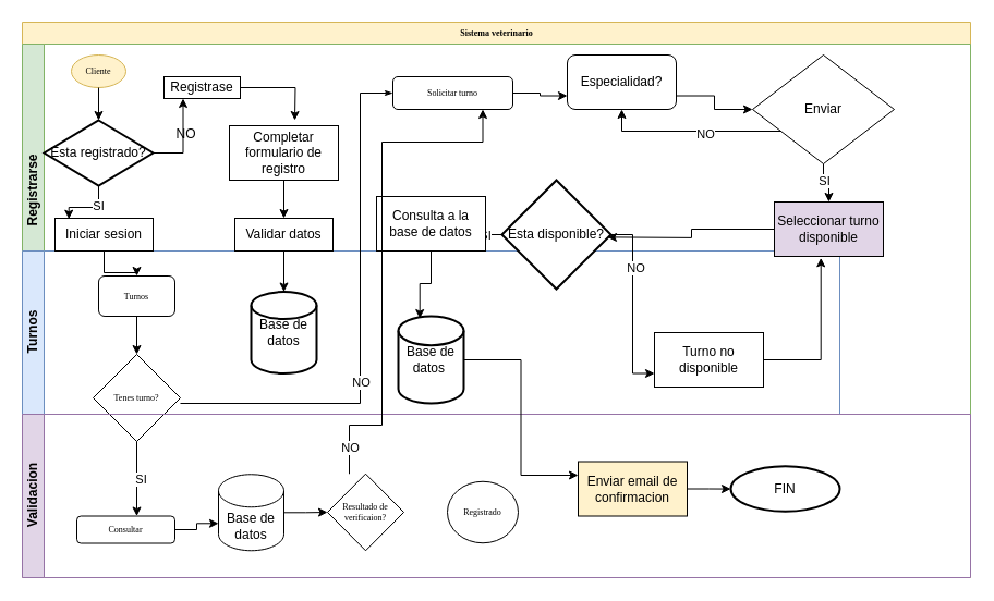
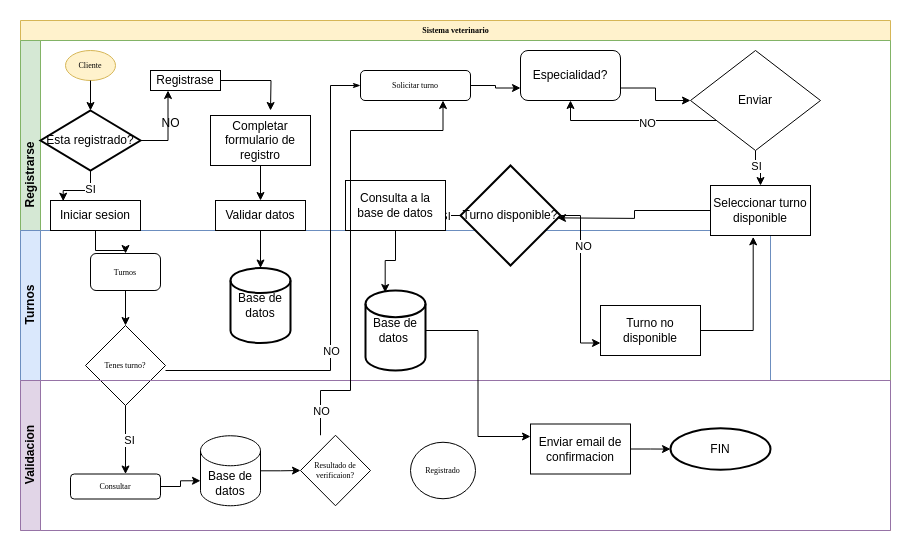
  <mxCell id="0" />
  <mxCell id="1" parent="0" />
  <mxCell id="2" value="Sistema veterinario" style="swimlane;html=1;childLayout=stackLayout;horizontal=1;startSize=20;horizontalStack=0;rounded=0;shadow=0;labelBackgroundColor=none;strokeWidth=1;fontFamily=Verdana;fontSize=8;align=center;fillColor=#fff2cc;strokeColor=#d6b656;" parent="1" vertex="1"><mxGeometry x="20" y="20" width="870" height="510" as="geometry" /></mxCell>
  <mxCell id="3" value="&amp;nbsp; &amp;nbsp; &amp;nbsp; &amp;nbsp; &amp;nbsp; &amp;nbsp; &amp;nbsp; &amp;nbsp; &amp;nbsp; &amp;nbsp; &amp;nbsp;Registrarse" style="swimlane;html=1;startSize=20;horizontal=0;fillColor=#d5e8d4;strokeColor=#82b366;" parent="2" vertex="1"><mxGeometry y="20" width="870" height="340" as="geometry" /></mxCell>
  <mxCell id="4" value="Cliente" style="ellipse;whiteSpace=wrap;html=1;rounded=0;shadow=0;labelBackgroundColor=none;strokeWidth=1;fontFamily=Verdana;fontSize=8;align=center;fillColor=#fff2cc;strokeColor=#d6b656;" parent="3" vertex="1"><mxGeometry x="45" y="10" width="50" height="30" as="geometry" /></mxCell>
  <mxCell id="5" style="edgeStyle=orthogonalEdgeStyle;rounded=0;orthogonalLoop=1;jettySize=auto;html=1;entryX=0;entryY=0.75;entryDx=0;entryDy=0;" parent="3" source="6" target="26" edge="1"><mxGeometry relative="1" as="geometry"><mxPoint x="360" y="71.5" as="targetPoint" /></mxGeometry></mxCell>
  <mxCell id="6" value="Solicitar turno" style="rounded=1;whiteSpace=wrap;html=1;shadow=0;labelBackgroundColor=none;strokeWidth=1;fontFamily=Verdana;fontSize=8;align=center;" parent="3" vertex="1"><mxGeometry x="340" y="30" width="110" height="30" as="geometry" /></mxCell>
  <mxCell id="7" value="Turnos" style="swimlane;html=1;startSize=20;horizontal=0;fillColor=#dae8fc;strokeColor=#6c8ebf;" parent="3" vertex="1"><mxGeometry y="190" width="750" height="150" as="geometry" /></mxCell>
  <mxCell id="8" value="Tenes turno?" style="strokeWidth=1;html=1;shape=mxgraph.flowchart.decision;whiteSpace=wrap;rounded=1;shadow=0;labelBackgroundColor=none;fontFamily=Verdana;fontSize=8;align=center;" parent="7" vertex="1"><mxGeometry x="65" y="95" width="80" height="80" as="geometry" /></mxCell>
  <mxCell id="9" value="Base de datos&amp;nbsp;" style="strokeWidth=2;html=1;shape=mxgraph.flowchart.database;whiteSpace=wrap;" parent="7" vertex="1"><mxGeometry x="345" y="60" width="60" height="80" as="geometry" /></mxCell>
  <mxCell id="10" value="Turnos" style="rounded=1;whiteSpace=wrap;html=1;shadow=0;labelBackgroundColor=none;strokeWidth=1;fontFamily=Verdana;fontSize=8;align=center;" parent="7" vertex="1"><mxGeometry x="70" y="23.0" width="70" height="37" as="geometry" /></mxCell>
  <mxCell id="11" value="Turno no disponible" style="html=1;dashed=0;whiteSpace=wrap;" parent="7" vertex="1"><mxGeometry x="580" y="75" width="100" height="50" as="geometry" /></mxCell>
  <mxCell id="12" style="edgeStyle=orthogonalEdgeStyle;rounded=0;orthogonalLoop=1;jettySize=auto;html=1;entryX=0.5;entryY=0;entryDx=0;entryDy=0;entryPerimeter=0;" parent="7" source="10" target="8" edge="1"><mxGeometry relative="1" as="geometry" /></mxCell>
  <mxCell id="13" value="Base de datos" style="strokeWidth=2;html=1;shape=mxgraph.flowchart.database;whiteSpace=wrap;" parent="7" vertex="1"><mxGeometry x="210" y="37.5" width="60" height="75" as="geometry" /></mxCell>
  <mxCell id="14" value="" style="edgeStyle=orthogonalEdgeStyle;rounded=0;html=1;labelBackgroundColor=none;startArrow=none;startFill=0;startSize=5;endArrow=classicThin;endFill=1;endSize=5;jettySize=auto;orthogonalLoop=1;strokeWidth=1;fontFamily=Verdana;fontSize=8" parent="3" source="8" target="6" edge="1"><mxGeometry x="0.714" y="-10" relative="1" as="geometry"><mxPoint as="offset" /><Array as="points"><mxPoint x="310" y="330" /><mxPoint x="310" y="45" /></Array></mxGeometry></mxCell>
  <mxCell id="15" value="NO" style="edgeLabel;html=1;align=center;verticalAlign=middle;resizable=0;points=[];" parent="14" vertex="1" connectable="0"><mxGeometry x="-0.229" relative="1" as="geometry"><mxPoint as="offset" /></mxGeometry></mxCell>
  <mxCell id="16" value="" style="edgeStyle=orthogonalEdgeStyle;rounded=0;orthogonalLoop=1;jettySize=auto;html=1;exitX=1;exitY=0.75;exitDx=0;exitDy=0;" parent="3" source="26" target="21" edge="1"><mxGeometry relative="1" as="geometry"><mxPoint x="510" y="71.5" as="sourcePoint" /></mxGeometry></mxCell>
  <mxCell id="17" style="edgeStyle=orthogonalEdgeStyle;rounded=0;orthogonalLoop=1;jettySize=auto;html=1;" parent="3" source="21" target="23" edge="1"><mxGeometry relative="1" as="geometry" /></mxCell>
  <mxCell id="18" value="SI" style="edgeLabel;html=1;align=center;verticalAlign=middle;resizable=0;points=[];" parent="17" vertex="1" connectable="0"><mxGeometry x="-0.25" relative="1" as="geometry"><mxPoint as="offset" /></mxGeometry></mxCell>
  <mxCell id="19" style="edgeStyle=orthogonalEdgeStyle;rounded=0;orthogonalLoop=1;jettySize=auto;html=1;entryX=0.5;entryY=1;entryDx=0;entryDy=0;" parent="3" source="21" target="26" edge="1"><mxGeometry relative="1" as="geometry"><Array as="points"><mxPoint x="550" y="80" /></Array></mxGeometry></mxCell>
  <mxCell id="20" value="NO" style="edgeLabel;html=1;align=center;verticalAlign=middle;resizable=0;points=[];" parent="19" vertex="1" connectable="0"><mxGeometry x="-0.157" y="2" relative="1" as="geometry"><mxPoint as="offset" /></mxGeometry></mxCell>
  <mxCell id="21" value="Enviar" style="rhombus;whiteSpace=wrap;html=1;" parent="3" vertex="1"><mxGeometry x="670" y="10" width="130" height="100" as="geometry" /></mxCell>
  <mxCell id="22" style="edgeStyle=orthogonalEdgeStyle;rounded=0;orthogonalLoop=1;jettySize=auto;html=1;entryX=1;entryY=0.5;entryDx=0;entryDy=0;" parent="3" source="23" edge="1"><mxGeometry relative="1" as="geometry"><mxPoint x="537" y="177.375" as="targetPoint" /></mxGeometry></mxCell>
- <mxCell id="23" value="Seleccionar turno disponible" style="html=1;dashed=0;whiteSpace=wrap;fillColor=#e1d5e7;" parent="3" vertex="1"><mxGeometry x="690" y="145" width="100" height="50" as="geometry" /></mxCell>
+ <mxCell id="23" value="Seleccionar turno disponible" style="html=1;dashed=0;whiteSpace=wrap;" parent="3" vertex="1"><mxGeometry x="690" y="145" width="100" height="50" as="geometry" /></mxCell>
  <mxCell id="24" style="edgeStyle=orthogonalEdgeStyle;rounded=0;orthogonalLoop=1;jettySize=auto;html=1;entryX=0.5;entryY=0;entryDx=0;entryDy=0;" parent="3" source="25" target="10" edge="1"><mxGeometry relative="1" as="geometry" /></mxCell>
  <mxCell id="25" value="Iniciar sesion" style="html=1;dashed=0;whiteSpace=wrap;" parent="3" vertex="1"><mxGeometry x="30" y="160" width="90" height="30" as="geometry" /></mxCell>
  <mxCell id="26" value="Especialidad?" style="html=1;dashed=0;whiteSpace=wrap;rounded=1;" parent="3" vertex="1"><mxGeometry x="500" y="10" width="100" height="50" as="geometry" /></mxCell>
  <mxCell id="27" style="edgeStyle=orthogonalEdgeStyle;rounded=0;orthogonalLoop=1;jettySize=auto;html=1;entryX=0.25;entryY=1;entryDx=0;entryDy=0;" parent="3" source="28" target="34" edge="1"><mxGeometry relative="1" as="geometry" /></mxCell>
  <mxCell id="28" value="Esta registrado?" style="strokeWidth=2;html=1;shape=mxgraph.flowchart.decision;whiteSpace=wrap;" parent="3" vertex="1"><mxGeometry x="20" y="70" width="100" height="60" as="geometry" /></mxCell>
  <mxCell id="29" style="edgeStyle=orthogonalEdgeStyle;rounded=0;orthogonalLoop=1;jettySize=auto;html=1;entryX=0.5;entryY=0;entryDx=0;entryDy=0;entryPerimeter=0;" parent="3" source="4" target="28" edge="1"><mxGeometry relative="1" as="geometry" /></mxCell>
  <mxCell id="30" style="edgeStyle=orthogonalEdgeStyle;rounded=0;orthogonalLoop=1;jettySize=auto;html=1;entryX=0.141;entryY=0.022;entryDx=0;entryDy=0;entryPerimeter=0;" parent="3" source="28" target="25" edge="1"><mxGeometry relative="1" as="geometry" /></mxCell>
  <mxCell id="31" value="SI" style="edgeLabel;html=1;align=center;verticalAlign=middle;resizable=0;points=[];" parent="30" vertex="1" connectable="0"><mxGeometry x="-0.281" y="-2" relative="1" as="geometry"><mxPoint as="offset" /></mxGeometry></mxCell>
  <mxCell id="32" style="edgeStyle=orthogonalEdgeStyle;rounded=0;orthogonalLoop=1;jettySize=auto;html=1;entryX=0.427;entryY=1.027;entryDx=0;entryDy=0;entryPerimeter=0;" parent="3" source="11" target="23" edge="1"><mxGeometry relative="1" as="geometry" /></mxCell>
  <mxCell id="33" style="edgeStyle=orthogonalEdgeStyle;rounded=0;orthogonalLoop=1;jettySize=auto;html=1;" parent="3" source="34" edge="1"><mxGeometry relative="1" as="geometry"><mxPoint x="250" y="70" as="targetPoint" /></mxGeometry></mxCell>
  <mxCell id="34" value="Registrase" style="html=1;dashed=0;whiteSpace=wrap;" parent="3" vertex="1"><mxGeometry x="130" y="30" width="70" height="20" as="geometry" /></mxCell>
  <mxCell id="35" style="edgeStyle=orthogonalEdgeStyle;rounded=0;orthogonalLoop=1;jettySize=auto;html=1;entryX=0.5;entryY=0;entryDx=0;entryDy=0;" parent="3" source="36" target="37" edge="1"><mxGeometry relative="1" as="geometry" /></mxCell>
  <mxCell id="36" value="Completar formulario de registro" style="html=1;dashed=0;whiteSpace=wrap;" parent="3" vertex="1"><mxGeometry x="190" y="75" width="100" height="50" as="geometry" /></mxCell>
  <mxCell id="37" value="Validar datos" style="html=1;dashed=0;whiteSpace=wrap;" parent="3" vertex="1"><mxGeometry x="195" y="160" width="90" height="30" as="geometry" /></mxCell>
  <mxCell id="38" style="edgeStyle=orthogonalEdgeStyle;rounded=0;orthogonalLoop=1;jettySize=auto;html=1;entryX=0.5;entryY=0;entryDx=0;entryDy=0;entryPerimeter=0;" parent="3" source="37" target="13" edge="1"><mxGeometry relative="1" as="geometry" /></mxCell>
- <mxCell id="39" value="Esta disponible?" style="strokeWidth=2;html=1;shape=mxgraph.flowchart.decision;whiteSpace=wrap;" parent="3" vertex="1"><mxGeometry x="440" y="125" width="100" height="100" as="geometry" /></mxCell>
+ <mxCell id="39" value="Turno disponible?" style="strokeWidth=2;html=1;shape=mxgraph.flowchart.decision;whiteSpace=wrap;" parent="3" vertex="1"><mxGeometry x="440" y="125" width="100" height="100" as="geometry" /></mxCell>
  <mxCell id="40" style="edgeStyle=orthogonalEdgeStyle;rounded=0;orthogonalLoop=1;jettySize=auto;html=1;entryX=1;entryY=0.5;entryDx=0;entryDy=0;" parent="3" source="39" target="44" edge="1"><mxGeometry relative="1" as="geometry" /></mxCell>
  <mxCell id="41" value="SI" style="edgeLabel;html=1;align=center;verticalAlign=middle;resizable=0;points=[];" parent="40" vertex="1" connectable="0"><mxGeometry x="0.169" y="-4" relative="1" as="geometry"><mxPoint as="offset" /></mxGeometry></mxCell>
  <mxCell id="42" style="edgeStyle=orthogonalEdgeStyle;rounded=0;orthogonalLoop=1;jettySize=auto;html=1;entryX=0;entryY=0.75;entryDx=0;entryDy=0;" parent="3" source="39" target="11" edge="1"><mxGeometry relative="1" as="geometry" /></mxCell>
  <mxCell id="43" value="NO" style="edgeLabel;html=1;align=center;verticalAlign=middle;resizable=0;points=[];" parent="42" vertex="1" connectable="0"><mxGeometry x="-0.404" y="2" relative="1" as="geometry"><mxPoint as="offset" /></mxGeometry></mxCell>
  <mxCell id="44" value="Consulta a la base de datos" style="html=1;dashed=0;whiteSpace=wrap;" parent="3" vertex="1"><mxGeometry x="325" y="140" width="100" height="50" as="geometry" /></mxCell>
  <mxCell id="45" style="edgeStyle=orthogonalEdgeStyle;rounded=0;orthogonalLoop=1;jettySize=auto;html=1;entryX=0.328;entryY=0.025;entryDx=0;entryDy=0;entryPerimeter=0;" parent="3" source="44" target="9" edge="1"><mxGeometry relative="1" as="geometry" /></mxCell>
  <mxCell id="46" value="Validacion" style="swimlane;html=1;startSize=20;horizontal=0;fillColor=#e1d5e7;strokeColor=#9673a6;" parent="2" vertex="1"><mxGeometry y="360" width="870" height="150" as="geometry" /></mxCell>
  <mxCell id="47" value="Resultado de verificaion?" style="strokeWidth=1;html=1;shape=mxgraph.flowchart.decision;whiteSpace=wrap;rounded=1;shadow=0;labelBackgroundColor=none;fontFamily=Verdana;fontSize=8;align=center;" parent="46" vertex="1"><mxGeometry x="280" y="54.75" width="70" height="70.5" as="geometry" /></mxCell>
  <mxCell id="48" value="Consultar" style="whiteSpace=wrap;html=1;fontSize=8;fontFamily=Verdana;strokeWidth=1;rounded=1;shadow=0;labelBackgroundColor=none;" parent="46" vertex="1"><mxGeometry x="50" y="93.5" width="90" height="25" as="geometry" /></mxCell>
  <mxCell id="49" value="Registrado" style="ellipse;whiteSpace=wrap;html=1;fontSize=8;fontFamily=Verdana;strokeWidth=1;rounded=1;shadow=0;labelBackgroundColor=none;" parent="46" vertex="1"><mxGeometry x="390" y="61.75" width="65" height="56.5" as="geometry" /></mxCell>
  <mxCell id="50" value="Base de datos" style="shape=cylinder3;whiteSpace=wrap;html=1;boundedLbl=1;backgroundOutline=1;size=15;" parent="46" vertex="1"><mxGeometry x="180" y="55.25" width="60" height="70" as="geometry" /></mxCell>
  <mxCell id="51" style="edgeStyle=orthogonalEdgeStyle;rounded=0;orthogonalLoop=1;jettySize=auto;html=1;entryX=0;entryY=0;entryDx=0;entryDy=45;entryPerimeter=0;" parent="46" source="48" target="50" edge="1"><mxGeometry relative="1" as="geometry" /></mxCell>
  <mxCell id="52" style="edgeStyle=orthogonalEdgeStyle;rounded=0;orthogonalLoop=1;jettySize=auto;html=1;entryX=0;entryY=0.5;entryDx=0;entryDy=0;entryPerimeter=0;" parent="46" source="50" target="47" edge="1"><mxGeometry relative="1" as="geometry" /></mxCell>
  <mxCell id="53" style="edgeStyle=orthogonalEdgeStyle;rounded=0;orthogonalLoop=1;jettySize=auto;html=1;" parent="46" source="54" target="55" edge="1"><mxGeometry relative="1" as="geometry" /></mxCell>
- <mxCell id="54" value="Enviar email de confirmacion" style="html=1;dashed=0;whiteSpace=wrap;fillColor=#fff2cc;" parent="46" vertex="1"><mxGeometry x="510" y="43.5" width="100" height="50" as="geometry" /></mxCell>
+ <mxCell id="54" value="Enviar email de confirmacion" style="html=1;dashed=0;whiteSpace=wrap;" parent="46" vertex="1"><mxGeometry x="510" y="43.5" width="100" height="50" as="geometry" /></mxCell>
  <mxCell id="55" value="FIN" style="strokeWidth=2;html=1;shape=mxgraph.flowchart.start_1;whiteSpace=wrap;" parent="46" vertex="1"><mxGeometry x="650" y="47.75" width="100" height="41.5" as="geometry" /></mxCell>
  <mxCell id="56" value="" style="edgeStyle=orthogonalEdgeStyle;rounded=0;orthogonalLoop=1;jettySize=auto;html=1;" parent="2" source="8" target="48" edge="1"><mxGeometry relative="1" as="geometry"><Array as="points"><mxPoint x="140" y="323" /></Array></mxGeometry></mxCell>
  <mxCell id="57" value="SI" style="edgeLabel;html=1;align=center;verticalAlign=middle;resizable=0;points=[];" parent="56" vertex="1" connectable="0"><mxGeometry x="-0.005" y="3" relative="1" as="geometry"><mxPoint as="offset" /></mxGeometry></mxCell>
  <mxCell id="58" style="edgeStyle=orthogonalEdgeStyle;rounded=0;orthogonalLoop=1;jettySize=auto;html=1;entryX=0.75;entryY=1;entryDx=0;entryDy=0;" parent="2" source="47" target="6" edge="1"><mxGeometry relative="1" as="geometry"><Array as="points"><mxPoint x="300" y="370" /><mxPoint x="330" y="370" /><mxPoint x="330" y="110" /><mxPoint x="423" y="110" /></Array></mxGeometry></mxCell>
  <mxCell id="59" value="NO" style="edgeLabel;html=1;align=center;verticalAlign=middle;resizable=0;points=[];" parent="58" vertex="1" connectable="0"><mxGeometry x="-0.896" relative="1" as="geometry"><mxPoint as="offset" /></mxGeometry></mxCell>
  <mxCell id="60" style="edgeStyle=orthogonalEdgeStyle;rounded=0;orthogonalLoop=1;jettySize=auto;html=1;entryX=0;entryY=0.25;entryDx=0;entryDy=0;" parent="2" source="9" target="54" edge="1"><mxGeometry relative="1" as="geometry" /></mxCell>
  <mxCell id="61" value="NO" style="text;html=1;align=center;verticalAlign=middle;resizable=0;points=[];autosize=1;strokeColor=none;fillColor=none;" parent="1" vertex="1"><mxGeometry x="150" y="108" width="40" height="30" as="geometry" /></mxCell>
